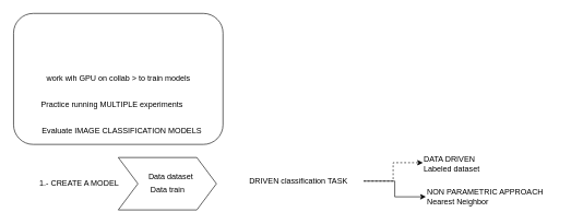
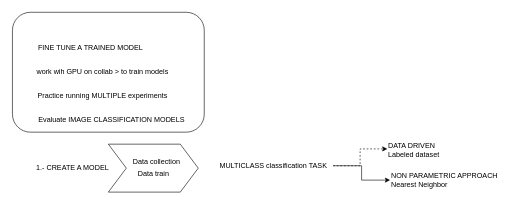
  <mxCell id="0" />
  <mxCell id="1" parent="0" />
  <mxCell id="2" value="" style="shape=step;perimeter=stepPerimeter;whiteSpace=wrap;html=1;fixedSize=1;size=30;" vertex="1" parent="1"><mxGeometry x="180" y="240" width="150" height="80" as="geometry" /></mxCell>
  <mxCell id="3" value="" style="rounded=1;whiteSpace=wrap;html=1;" vertex="1" parent="1"><mxGeometry x="20" y="20" width="320" height="200" as="geometry" /></mxCell>
- <mxCell id="5" value="work wih GPU on collab &amp;gt; to train models" style="text;html=1;align=center;verticalAlign=middle;resizable=0;points=[];autosize=1;strokeColor=none;fillColor=none;" vertex="1" parent="1"><mxGeometry x="60" y="105" width="240" height="30" as="geometry" /></mxCell>
+ <mxCell id="4" value="FINE TUNE A TRAINED MODEL" style="text;html=1;align=center;verticalAlign=middle;resizable=0;points=[];autosize=1;strokeColor=none;fillColor=none;" vertex="1" parent="1"><mxGeometry x="50" y="65" width="200" height="30" as="geometry" /></mxCell>
+ <mxCell id="5" value="work wih GPU on collab &amp;gt; to train models" style="text;html=1;align=center;verticalAlign=middle;resizable=0;points=[];autosize=1;strokeColor=none;fillColor=none;" vertex="1" parent="1"><mxGeometry x="50" y="105" width="240" height="30" as="geometry" /></mxCell>
  <mxCell id="6" value="Practice running MULTIPLE experiments" style="text;html=1;align=center;verticalAlign=middle;resizable=0;points=[];autosize=1;strokeColor=none;fillColor=none;" vertex="1" parent="1"><mxGeometry x="50" y="145" width="240" height="30" as="geometry" /></mxCell>
  <mxCell id="7" value="Evaluate IMAGE CLASSIFICATION MODELS" style="text;html=1;align=center;verticalAlign=middle;resizable=0;points=[];autosize=1;strokeColor=none;fillColor=none;" vertex="1" parent="1"><mxGeometry x="50" y="185" width="270" height="30" as="geometry" /></mxCell>
  <mxCell id="8" value="1.- CREATE A MODEL" style="text;html=1;align=center;verticalAlign=middle;resizable=0;points=[];autosize=1;strokeColor=none;fillColor=none;" vertex="1" parent="1"><mxGeometry x="50" y="265" width="140" height="30" as="geometry" /></mxCell>
- <mxCell id="9" value="Data dataset" style="text;html=1;align=center;verticalAlign=middle;resizable=0;points=[];autosize=1;strokeColor=none;fillColor=none;" vertex="1" parent="1"><mxGeometry x="210" y="255" width="100" height="30" as="geometry" /></mxCell>
+ <mxCell id="9" value="Data collection" style="text;html=1;align=center;verticalAlign=middle;resizable=0;points=[];autosize=1;strokeColor=none;fillColor=none;" vertex="1" parent="1"><mxGeometry x="210" y="255" width="100" height="30" as="geometry" /></mxCell>
  <mxCell id="10" value="Data train" style="text;html=1;align=center;verticalAlign=middle;resizable=0;points=[];autosize=1;strokeColor=none;fillColor=none;" vertex="1" parent="1"><mxGeometry x="210" y="275" width="90" height="30" as="geometry" /></mxCell>
  <mxCell id="11" style="edgeStyle=orthogonalEdgeStyle;rounded=0;orthogonalLoop=1;jettySize=auto;html=1;" edge="1" parent="1" source="12" target="14"><mxGeometry relative="1" as="geometry" /></mxCell>
- <mxCell id="12" value="DRIVEN classification TASK" style="text;html=1;align=center;verticalAlign=middle;resizable=0;points=[];autosize=1;strokeColor=none;fillColor=none;" vertex="1" parent="1"><mxGeometry x="355" y="261" width="200" height="30" as="geometry" /></mxCell>
+ <mxCell id="12" value="MULTICLASS classification TASK" style="text;html=1;align=center;verticalAlign=middle;resizable=0;points=[];autosize=1;strokeColor=none;fillColor=none;" vertex="1" parent="1"><mxGeometry x="355" y="261" width="200" height="30" as="geometry" /></mxCell>
  <mxCell id="13" value="DATA DRIVEN&lt;br&gt;&lt;div style=&quot;&quot;&gt;&lt;span style=&quot;background-color: initial;&quot;&gt;Labeled dataset&amp;nbsp;&lt;/span&gt;&lt;/div&gt;" style="text;html=1;align=left;verticalAlign=middle;resizable=0;points=[];autosize=1;strokeColor=none;fillColor=none;" vertex="1" parent="1"><mxGeometry x="645" y="230" width="110" height="40" as="geometry" /></mxCell>
  <mxCell id="14" value="NON PARAMETRIC APPROACH&lt;div&gt;Nearest Neighbor&lt;/div&gt;" style="text;html=1;align=left;verticalAlign=middle;resizable=0;points=[];autosize=1;strokeColor=none;fillColor=none;" vertex="1" parent="1"><mxGeometry x="650" y="280" width="200" height="40" as="geometry" /></mxCell>
  <mxCell id="15" style="edgeStyle=orthogonalEdgeStyle;rounded=0;orthogonalLoop=1;jettySize=auto;html=1;entryX=0.004;entryY=0.448;entryDx=0;entryDy=0;entryPerimeter=0;dashed=1;" edge="1" parent="1" source="12" target="13"><mxGeometry relative="1" as="geometry" /></mxCell>
